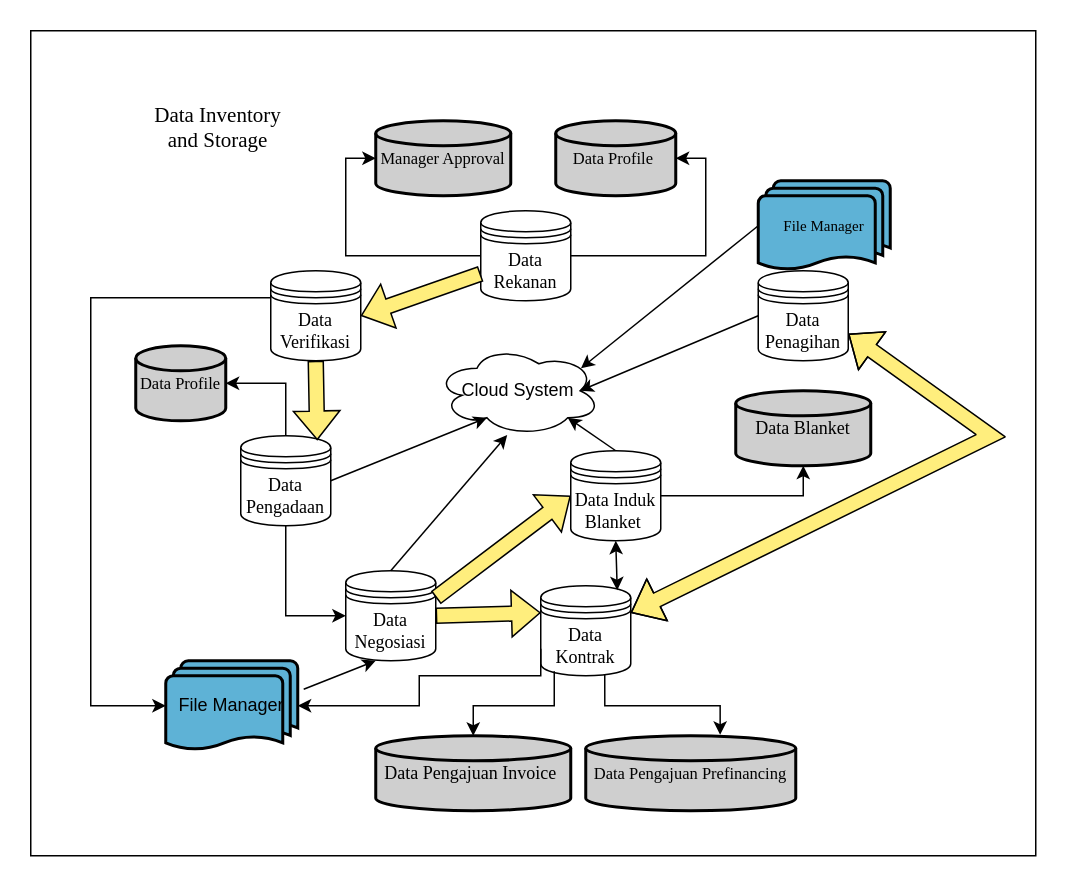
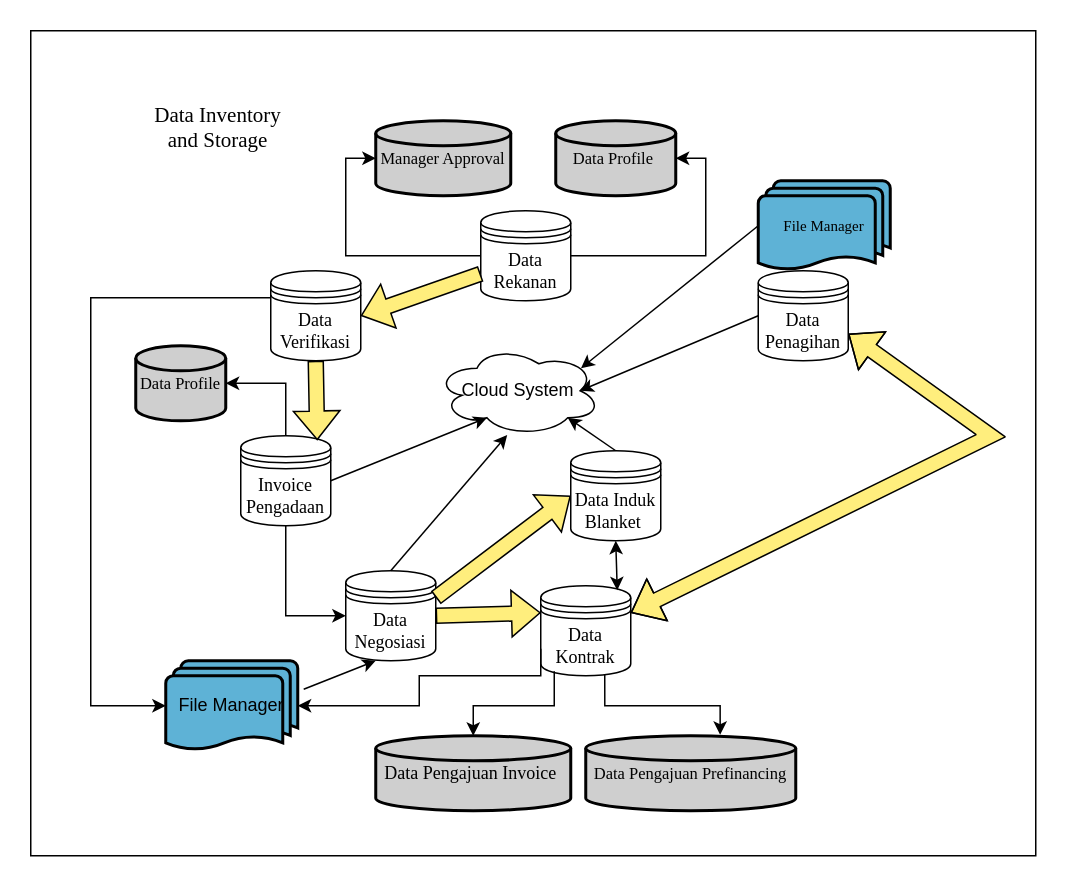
  <mxCell id="0" />
  <mxCell id="1" parent="0" />
  <mxCell id="2" value="&lt;font face=&quot;Times New Roman&quot;&gt;Data Rekanan&lt;/font&gt;" style="shape=datastore;whiteSpace=wrap;html=1;" vertex="1" parent="1"><mxGeometry x="320" y="140" width="60" height="60" as="geometry" /></mxCell>
  <mxCell id="3" value="&lt;font face=&quot;Times New Roman&quot;&gt;Data Verifikasi&lt;/font&gt;" style="shape=datastore;whiteSpace=wrap;html=1;" vertex="1" parent="1"><mxGeometry x="180" y="180" width="60" height="60" as="geometry" /></mxCell>
  <mxCell id="4" value="&lt;font face=&quot;Times New Roman&quot;&gt;Data Penagihan&lt;/font&gt;" style="shape=datastore;whiteSpace=wrap;html=1;" vertex="1" parent="1"><mxGeometry x="505" y="180" width="60" height="60" as="geometry" /></mxCell>
  <mxCell id="5" style="edgeStyle=orthogonalEdgeStyle;rounded=0;orthogonalLoop=1;jettySize=auto;html=1;exitX=0.5;exitY=1;exitDx=0;exitDy=0;entryX=0;entryY=0.5;entryDx=0;entryDy=0;" edge="1" parent="1" source="6" target="7"><mxGeometry relative="1" as="geometry" /></mxCell>
- <mxCell id="6" value="&lt;font face=&quot;Times New Roman&quot;&gt;Data Pengadaan&lt;/font&gt;" style="shape=datastore;whiteSpace=wrap;html=1;" vertex="1" parent="1"><mxGeometry x="160" y="290" width="60" height="60" as="geometry" /></mxCell>
+ <mxCell id="6" value="&lt;font face=&quot;Times New Roman&quot;&gt;Invoice Pengadaan&lt;/font&gt;" style="shape=datastore;whiteSpace=wrap;html=1;" vertex="1" parent="1"><mxGeometry x="160" y="290" width="60" height="60" as="geometry" /></mxCell>
  <mxCell id="7" value="&lt;font face=&quot;Times New Roman&quot;&gt;Data Negosiasi&lt;/font&gt;" style="shape=datastore;whiteSpace=wrap;html=1;" vertex="1" parent="1"><mxGeometry x="230" y="380" width="60" height="60" as="geometry" /></mxCell>
  <mxCell id="8" value="&lt;font face=&quot;Times New Roman&quot;&gt;Data Kontrak&lt;/font&gt;" style="shape=datastore;whiteSpace=wrap;html=1;" vertex="1" parent="1"><mxGeometry x="360" y="390" width="60" height="60" as="geometry" /></mxCell>
  <mxCell id="9" value="&lt;font face=&quot;Times New Roman&quot;&gt;Data Induk Blanket&amp;nbsp;&lt;/font&gt;" style="shape=datastore;whiteSpace=wrap;html=1;" vertex="1" parent="1"><mxGeometry x="380" y="300" width="60" height="60" as="geometry" /></mxCell>
  <mxCell id="10" value="&lt;div style=&quot;&quot;&gt;&lt;span style=&quot;font-family: &amp;quot;Times New Roman&amp;quot;; background-color: initial;&quot;&gt;&lt;font style=&quot;font-size: 11px;&quot;&gt;Manager Approval&lt;/font&gt;&lt;/span&gt;&lt;/div&gt;" style="strokeWidth=2;html=1;shape=mxgraph.flowchart.database;whiteSpace=wrap;align=center;fillColor=#CFCFCF;" vertex="1" parent="1"><mxGeometry x="250" y="80" width="90" height="50" as="geometry" /></mxCell>
  <mxCell id="11" value="&lt;div style=&quot;&quot;&gt;&lt;span style=&quot;font-family: &amp;quot;Times New Roman&amp;quot;; background-color: initial;&quot;&gt;&lt;font style=&quot;font-size: 11px;&quot;&gt;Data Profile&amp;nbsp;&lt;/font&gt;&lt;/span&gt;&lt;/div&gt;" style="strokeWidth=2;html=1;shape=mxgraph.flowchart.database;whiteSpace=wrap;align=center;fillColor=#CFCFCF;" vertex="1" parent="1"><mxGeometry x="370" y="80" width="80" height="50" as="geometry" /></mxCell>
  <mxCell id="12" value="&lt;div style=&quot;&quot;&gt;&lt;span style=&quot;font-family: &amp;quot;Times New Roman&amp;quot;; background-color: initial;&quot;&gt;&lt;font style=&quot;font-size: 11px;&quot;&gt;Data Pengajuan Prefinancing&lt;/font&gt;&lt;/span&gt;&lt;/div&gt;" style="strokeWidth=2;html=1;shape=mxgraph.flowchart.database;whiteSpace=wrap;align=center;fillColor=#CFCFCF;" vertex="1" parent="1"><mxGeometry x="390" y="490" width="140" height="50" as="geometry" /></mxCell>
  <mxCell id="13" value="&lt;div style=&quot;&quot;&gt;&lt;span style=&quot;font-family: &amp;quot;Times New Roman&amp;quot;; background-color: initial;&quot;&gt;Data Pengajuan Invoice&amp;nbsp;&lt;/span&gt;&lt;/div&gt;" style="strokeWidth=2;html=1;shape=mxgraph.flowchart.database;whiteSpace=wrap;align=center;fillColor=#CFCFCF;" vertex="1" parent="1"><mxGeometry x="250" y="490" width="130" height="50" as="geometry" /></mxCell>
- <mxCell id="14" value="&lt;div style=&quot;&quot;&gt;&lt;span style=&quot;font-family: &amp;quot;Times New Roman&amp;quot;; background-color: initial;&quot;&gt;Data Blanket&lt;/span&gt;&lt;/div&gt;" style="strokeWidth=2;html=1;shape=mxgraph.flowchart.database;whiteSpace=wrap;align=center;fillColor=#CFCFCF;" vertex="1" parent="1"><mxGeometry x="490" y="260" width="90" height="50" as="geometry" /></mxCell>
  <mxCell id="15" value="&lt;div style=&quot;&quot;&gt;&lt;span style=&quot;font-family: &amp;quot;Times New Roman&amp;quot;; background-color: initial;&quot;&gt;&lt;font style=&quot;font-size: 11px;&quot;&gt;Data Profile&lt;/font&gt;&lt;/span&gt;&lt;/div&gt;" style="strokeWidth=2;html=1;shape=mxgraph.flowchart.database;whiteSpace=wrap;align=center;fillColor=#CFCFCF;" vertex="1" parent="1"><mxGeometry x="90" y="230" width="60" height="50" as="geometry" /></mxCell>
  <mxCell id="16" style="edgeStyle=orthogonalEdgeStyle;rounded=0;orthogonalLoop=1;jettySize=auto;html=1;exitX=0.5;exitY=0;exitDx=0;exitDy=0;entryX=1;entryY=0.5;entryDx=0;entryDy=0;entryPerimeter=0;" edge="1" parent="1" source="6" target="15"><mxGeometry relative="1" as="geometry" /></mxCell>
  <mxCell id="17" style="edgeStyle=orthogonalEdgeStyle;rounded=0;orthogonalLoop=1;jettySize=auto;html=1;exitX=0.711;exitY=0.983;exitDx=0;exitDy=0;entryX=0.64;entryY=-0.012;entryDx=0;entryDy=0;entryPerimeter=0;exitPerimeter=0;" edge="1" parent="1" source="8" target="12"><mxGeometry relative="1" as="geometry" /></mxCell>
  <mxCell id="18" style="edgeStyle=orthogonalEdgeStyle;rounded=0;orthogonalLoop=1;jettySize=auto;html=1;exitX=0.15;exitY=0.95;exitDx=0;exitDy=0;entryX=0.5;entryY=0;entryDx=0;entryDy=0;entryPerimeter=0;exitPerimeter=0;" edge="1" parent="1" source="8" target="13"><mxGeometry relative="1" as="geometry" /></mxCell>
- <mxCell id="19" style="edgeStyle=orthogonalEdgeStyle;rounded=0;orthogonalLoop=1;jettySize=auto;html=1;exitX=1;exitY=0.5;exitDx=0;exitDy=0;entryX=0.5;entryY=1;entryDx=0;entryDy=0;entryPerimeter=0;" edge="1" parent="1" source="9" target="14"><mxGeometry relative="1" as="geometry" /></mxCell>
  <mxCell id="20" style="edgeStyle=orthogonalEdgeStyle;rounded=0;orthogonalLoop=1;jettySize=auto;html=1;exitX=1;exitY=0.5;exitDx=0;exitDy=0;entryX=1;entryY=0.5;entryDx=0;entryDy=0;entryPerimeter=0;" edge="1" parent="1" source="2" target="11"><mxGeometry relative="1" as="geometry" /></mxCell>
  <mxCell id="21" style="edgeStyle=orthogonalEdgeStyle;rounded=0;orthogonalLoop=1;jettySize=auto;html=1;exitX=0;exitY=0.5;exitDx=0;exitDy=0;entryX=0;entryY=0.5;entryDx=0;entryDy=0;entryPerimeter=0;" edge="1" parent="1" source="2" target="10"><mxGeometry relative="1" as="geometry" /></mxCell>
  <mxCell id="22" value="" style="shape=flexArrow;endArrow=classic;html=1;rounded=0;entryX=1;entryY=0.5;entryDx=0;entryDy=0;exitX=0;exitY=0.7;exitDx=0;exitDy=0;fillColor=#FFEE7D;" edge="1" parent="1" source="2" target="3"><mxGeometry width="50" height="50" relative="1" as="geometry"><mxPoint x="310" y="160" as="sourcePoint" /><mxPoint x="360" y="300" as="targetPoint" /></mxGeometry></mxCell>
  <mxCell id="23" value="" style="shape=flexArrow;endArrow=classic;html=1;rounded=0;entryX=0.85;entryY=0.05;entryDx=0;entryDy=0;exitX=0.5;exitY=1;exitDx=0;exitDy=0;entryPerimeter=0;fillColor=#FFEE7D;" edge="1" parent="1" source="3" target="6"><mxGeometry width="50" height="50" relative="1" as="geometry"><mxPoint x="320" y="170" as="sourcePoint" /><mxPoint x="240" y="200" as="targetPoint" /></mxGeometry></mxCell>
  <mxCell id="24" value="" style="shape=flexArrow;endArrow=classic;html=1;rounded=0;exitX=1;exitY=0.5;exitDx=0;exitDy=0;entryX=0;entryY=0.3;entryDx=0;entryDy=0;fillColor=#FFEE7D;" edge="1" parent="1" source="7" target="8"><mxGeometry width="50" height="50" relative="1" as="geometry"><mxPoint x="310" y="350" as="sourcePoint" /><mxPoint x="360" y="300" as="targetPoint" /></mxGeometry></mxCell>
  <mxCell id="25" value="" style="shape=flexArrow;endArrow=classic;html=1;rounded=0;exitX=1;exitY=0.3;exitDx=0;exitDy=0;entryX=0;entryY=0.5;entryDx=0;entryDy=0;fillColor=#FFEE7D;" edge="1" parent="1" source="7" target="9"><mxGeometry width="50" height="50" relative="1" as="geometry"><mxPoint x="310" y="350" as="sourcePoint" /><mxPoint x="360" y="300" as="targetPoint" /></mxGeometry></mxCell>
  <mxCell id="26" value="" style="shape=flexArrow;endArrow=classic;startArrow=classic;html=1;rounded=0;exitX=1;exitY=0.3;exitDx=0;exitDy=0;entryX=1;entryY=0.7;entryDx=0;entryDy=0;fillColor=#FFEE7D;" edge="1" parent="1" source="8" target="4"><mxGeometry width="100" height="100" relative="1" as="geometry"><mxPoint x="280" y="370" as="sourcePoint" /><mxPoint x="380" y="270" as="targetPoint" /><Array as="points"><mxPoint x="660" y="290" /></Array></mxGeometry></mxCell>
  <mxCell id="27" value="" style="endArrow=classic;startArrow=classic;html=1;rounded=0;entryX=0.5;entryY=1;entryDx=0;entryDy=0;exitX=0.85;exitY=0.05;exitDx=0;exitDy=0;exitPerimeter=0;" edge="1" parent="1" source="8" target="9"><mxGeometry width="50" height="50" relative="1" as="geometry"><mxPoint x="310" y="430" as="sourcePoint" /><mxPoint x="360" y="380" as="targetPoint" /></mxGeometry></mxCell>
  <mxCell id="28" value="&lt;font style=&quot;font-size: 10px;&quot; face=&quot;Times New Roman&quot;&gt;File Manager&lt;/font&gt;" style="strokeWidth=2;html=1;shape=mxgraph.flowchart.multi-document;whiteSpace=wrap;fillColor=#5EB2D6;" vertex="1" parent="1"><mxGeometry x="505" y="120" width="88" height="60" as="geometry" /></mxCell>
  <mxCell id="29" value="Cloud System" style="ellipse;shape=cloud;whiteSpace=wrap;html=1;" vertex="1" parent="1"><mxGeometry x="290" y="230" width="110" height="60" as="geometry" /></mxCell>
  <mxCell id="30" value="" style="endArrow=classic;html=1;rounded=0;entryX=0.88;entryY=0.25;entryDx=0;entryDy=0;entryPerimeter=0;exitX=0;exitY=0.5;exitDx=0;exitDy=0;exitPerimeter=0;" edge="1" parent="1" source="28" target="29"><mxGeometry width="50" height="50" relative="1" as="geometry"><mxPoint x="790" y="380" as="sourcePoint" /><mxPoint x="840" y="330" as="targetPoint" /></mxGeometry></mxCell>
  <mxCell id="31" value="" style="endArrow=classic;html=1;rounded=0;exitX=0;exitY=0.5;exitDx=0;exitDy=0;entryX=0.875;entryY=0.5;entryDx=0;entryDy=0;entryPerimeter=0;" edge="1" parent="1" source="4" target="29"><mxGeometry width="50" height="50" relative="1" as="geometry"><mxPoint x="790" y="380" as="sourcePoint" /><mxPoint x="840" y="330" as="targetPoint" /></mxGeometry></mxCell>
  <mxCell id="32" value="" style="endArrow=classic;html=1;rounded=0;exitX=0.5;exitY=0;exitDx=0;exitDy=0;entryX=0.8;entryY=0.8;entryDx=0;entryDy=0;entryPerimeter=0;" edge="1" parent="1" source="9" target="29"><mxGeometry width="50" height="50" relative="1" as="geometry"><mxPoint x="580" y="320" as="sourcePoint" /><mxPoint x="630" y="270" as="targetPoint" /></mxGeometry></mxCell>
  <mxCell id="33" value="" style="endArrow=classic;html=1;rounded=0;exitX=1;exitY=0.5;exitDx=0;exitDy=0;entryX=0.31;entryY=0.8;entryDx=0;entryDy=0;entryPerimeter=0;" edge="1" parent="1" source="6" target="29"><mxGeometry width="50" height="50" relative="1" as="geometry"><mxPoint x="560" y="340" as="sourcePoint" /><mxPoint x="610" y="290" as="targetPoint" /></mxGeometry></mxCell>
  <mxCell id="34" value="" style="endArrow=classic;html=1;rounded=0;exitX=0.5;exitY=0;exitDx=0;exitDy=0;entryX=0.433;entryY=0.992;entryDx=0;entryDy=0;entryPerimeter=0;" edge="1" parent="1" source="7" target="29"><mxGeometry width="50" height="50" relative="1" as="geometry"><mxPoint x="560" y="340" as="sourcePoint" /><mxPoint x="610" y="290" as="targetPoint" /></mxGeometry></mxCell>
  <mxCell id="35" value="File Manager" style="strokeWidth=2;html=1;shape=mxgraph.flowchart.multi-document;whiteSpace=wrap;fillColor=#5EB2D6;" vertex="1" parent="1"><mxGeometry x="110" y="440" width="88" height="60" as="geometry" /></mxCell>
  <mxCell id="36" value="" style="endArrow=classic;html=1;rounded=0;exitX=1.045;exitY=0.316;exitDx=0;exitDy=0;exitPerimeter=0;" edge="1" parent="1" source="35"><mxGeometry width="50" height="50" relative="1" as="geometry"><mxPoint x="600" y="390" as="sourcePoint" /><mxPoint x="250" y="440" as="targetPoint" /></mxGeometry></mxCell>
  <mxCell id="37" style="edgeStyle=orthogonalEdgeStyle;rounded=0;orthogonalLoop=1;jettySize=auto;html=1;exitX=0;exitY=0.3;exitDx=0;exitDy=0;entryX=0;entryY=0.5;entryDx=0;entryDy=0;entryPerimeter=0;" edge="1" parent="1" source="3" target="35"><mxGeometry relative="1" as="geometry"><Array as="points"><mxPoint x="60" y="198" /><mxPoint x="60" y="470" /></Array></mxGeometry></mxCell>
  <mxCell id="38" style="edgeStyle=orthogonalEdgeStyle;rounded=0;orthogonalLoop=1;jettySize=auto;html=1;exitX=0;exitY=0.7;exitDx=0;exitDy=0;entryX=1;entryY=0.5;entryDx=0;entryDy=0;entryPerimeter=0;" edge="1" parent="1" source="8" target="35"><mxGeometry relative="1" as="geometry"><Array as="points"><mxPoint x="360" y="450" /><mxPoint x="279" y="450" /><mxPoint x="279" y="470" /></Array></mxGeometry></mxCell>
  <mxCell id="39" value="&lt;font style=&quot;font-size: 14px;&quot; face=&quot;Times New Roman&quot;&gt;Data Inventory and Storage&lt;/font&gt;" style="text;html=1;align=center;verticalAlign=middle;whiteSpace=wrap;rounded=0;" vertex="1" parent="1"><mxGeometry x="100" y="70" width="90" height="30" as="geometry" /></mxCell>
  <mxCell id="40" value="" style="rounded=0;whiteSpace=wrap;html=1;fillColor=none;" vertex="1" parent="1"><mxGeometry x="20" y="20" width="670" height="550" as="geometry" /></mxCell>
